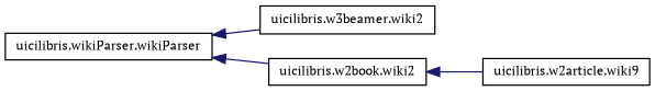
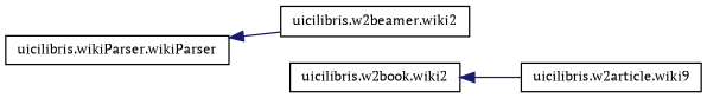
  digraph {
    fontname="PT Serif"
    rankdir=LR
    node [color=black fillcolor=white fontname="PT Serif" fontsize=10 shape=record style=filled]
    edge [color=midnightblue dir=back fontname="PT Serif" fontsize=10 labelfontname=FreeSans labelfontsize=10 style=solid]
    n1 [height=0.2 label="uicilibris.wikiParser.wikiParser" width=0.4]
-   n2 [height=0.2 label="uicilibris.w3beamer.wiki2" width=0.4]
+   n2 [height=0.2 label="uicilibris.w2beamer.wiki2" width=0.4]
    n3 [height=0.2 label="uicilibris.w2book.wiki2" width=0.4]
    n4 [height=0.2 label="uicilibris.w2article.wiki9" width=0.4]
    n1 -> n2
-   n1 -> n3
    n3 -> n4
  }
